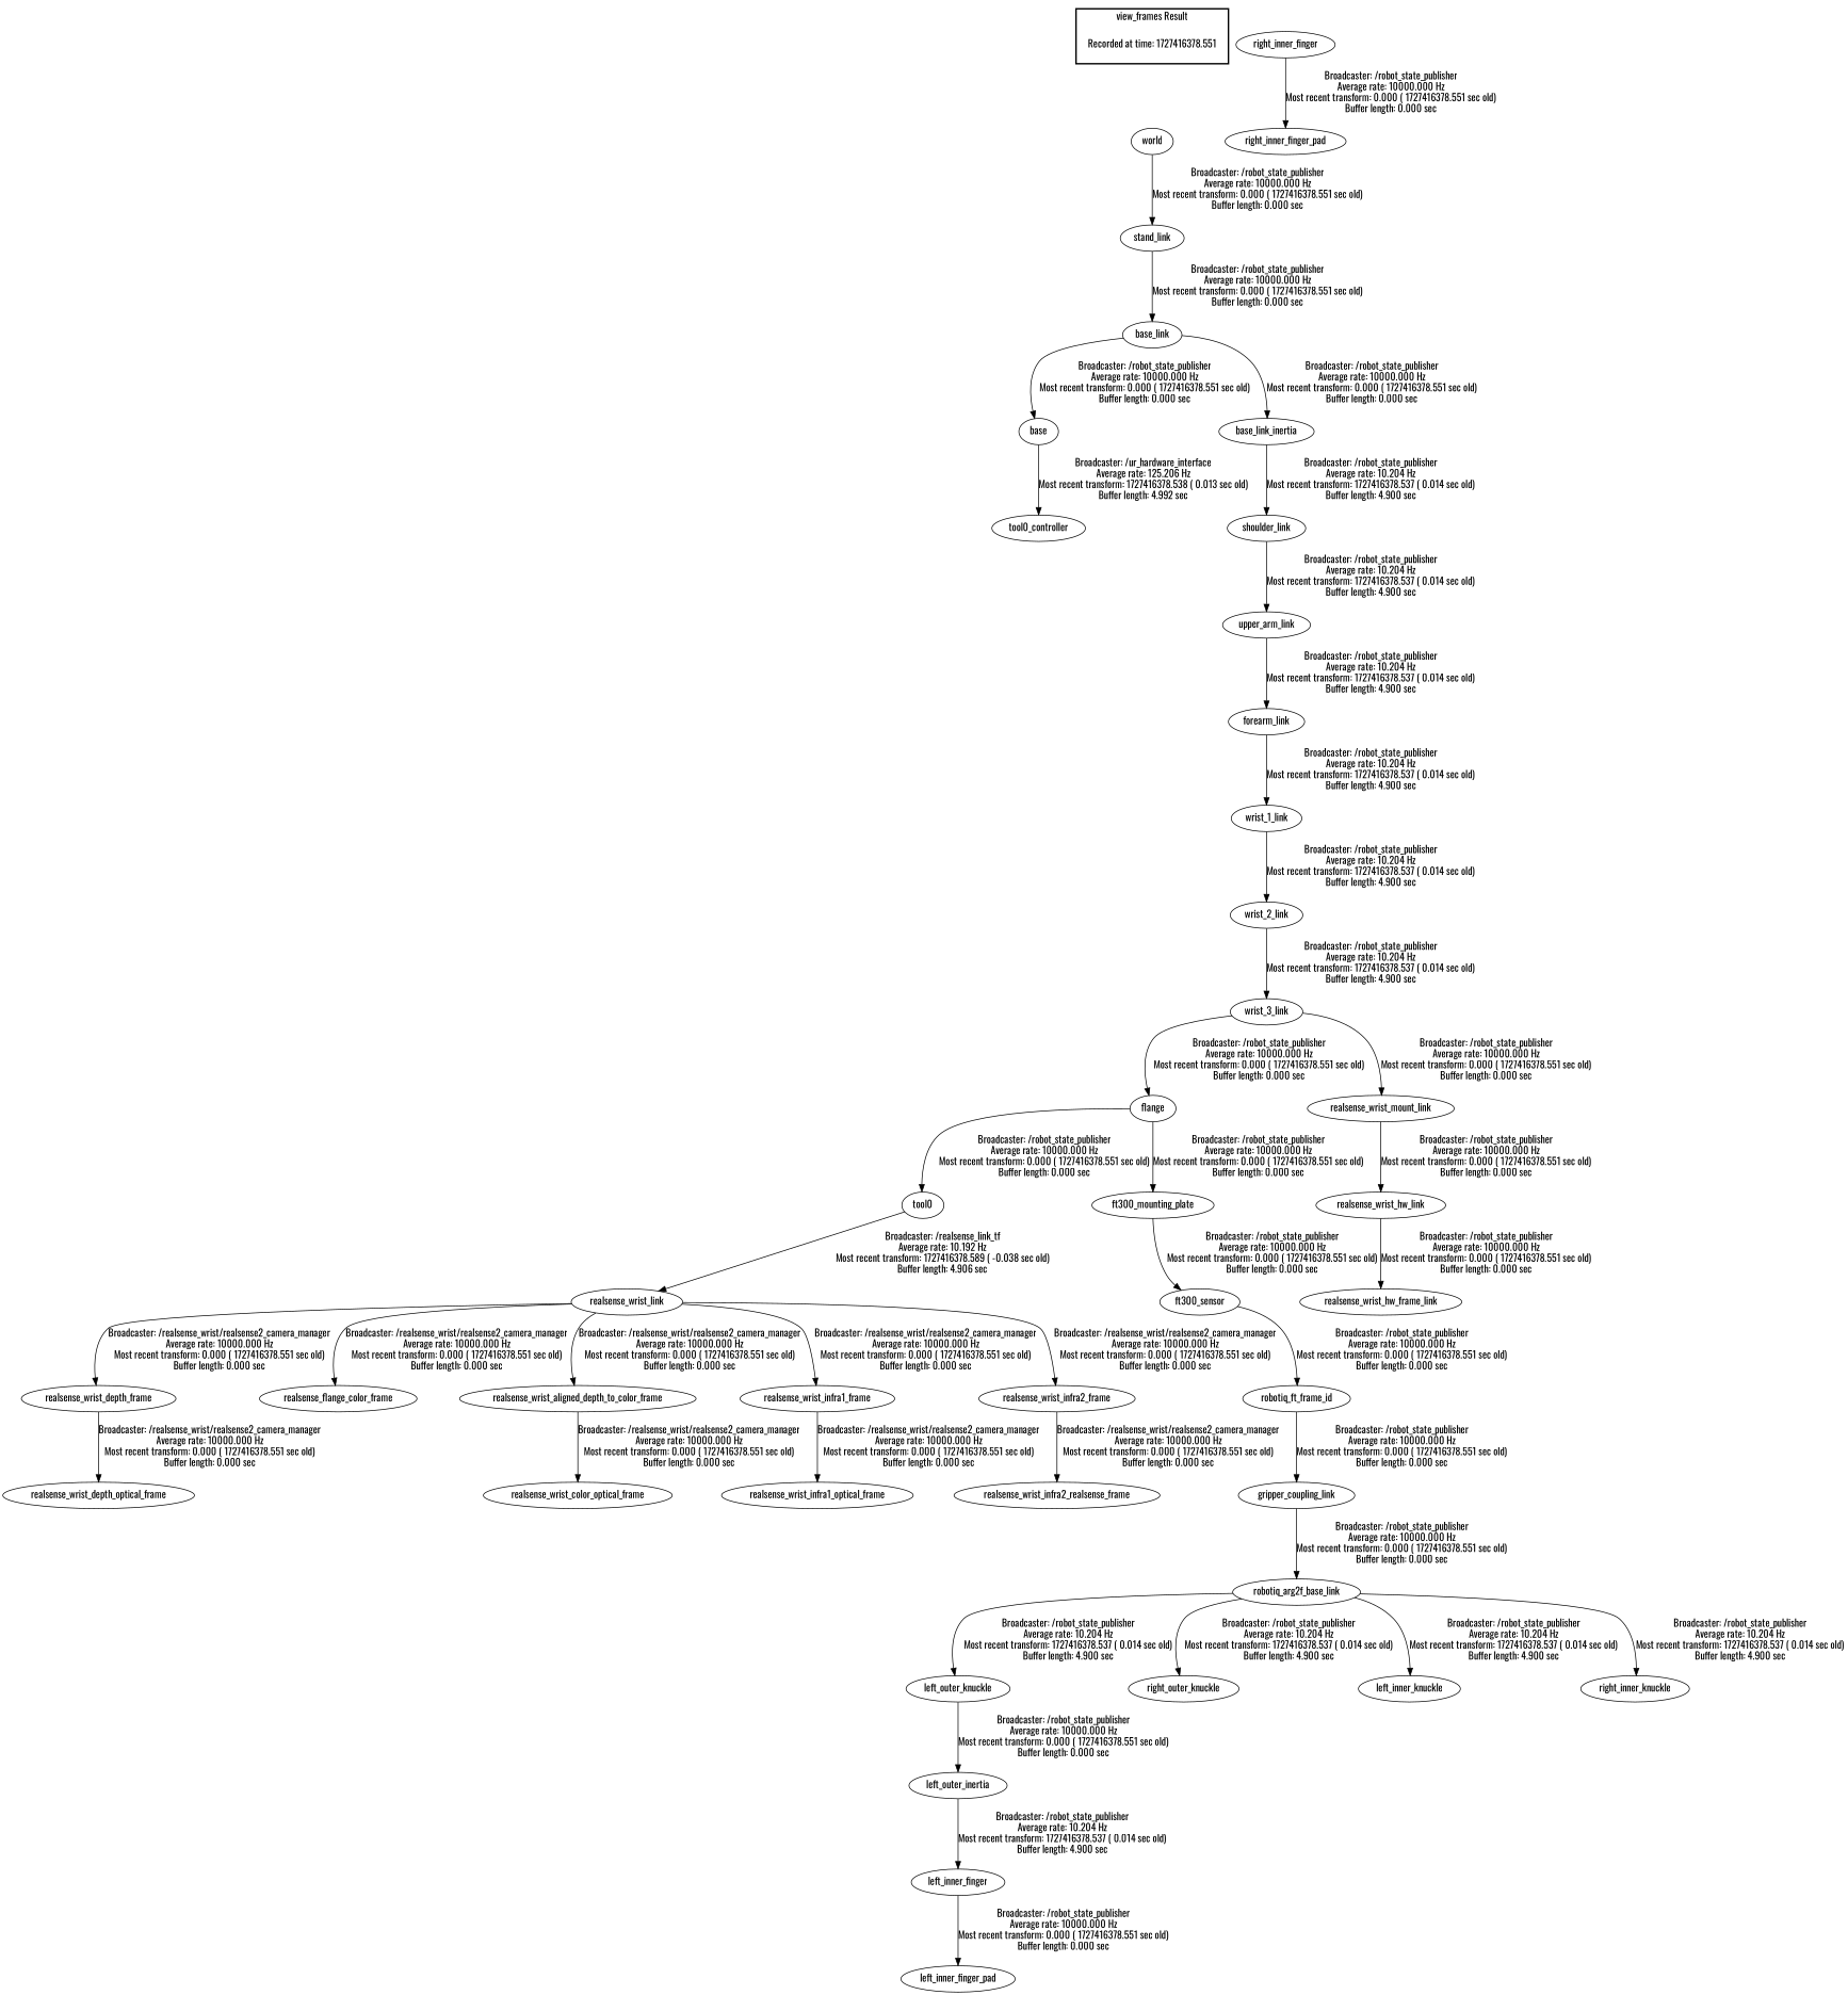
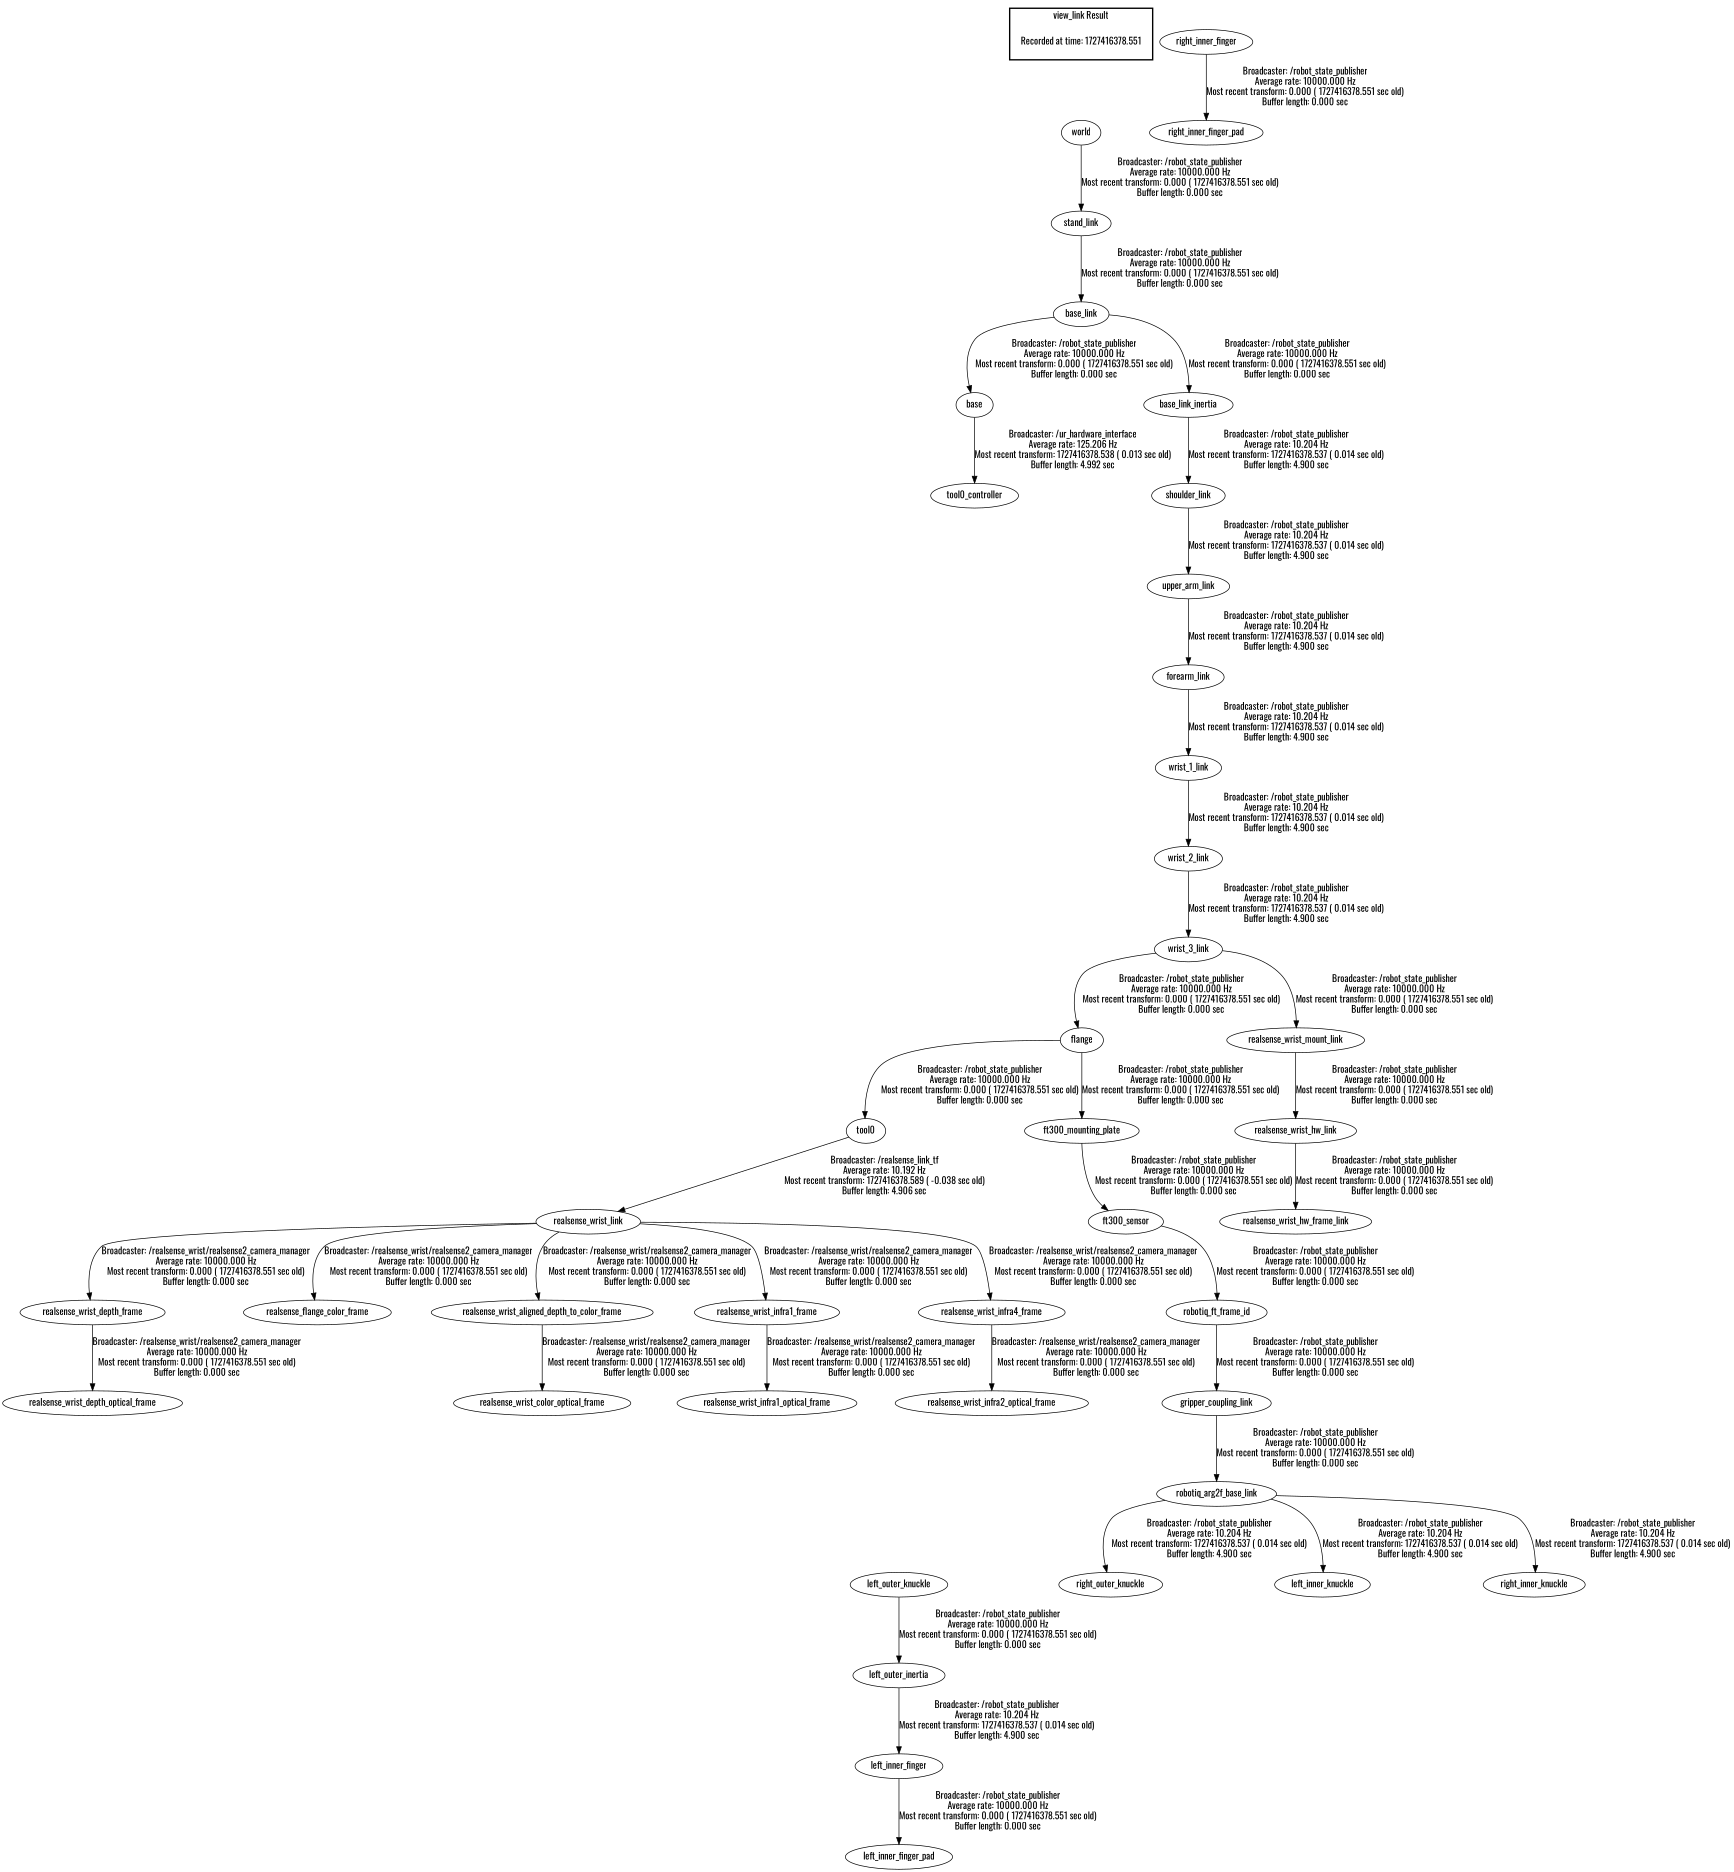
  digraph {
    fontname=Oswald
    node [fontname=Oswald]
    edge [fontname=Oswald]
    "Recorded at time: 1727416378.551" [shape=plaintext]
    world
    realsense_wrist_link
    realsense_wrist_depth_frame
    n5 [label=realsense_flange_color_frame]
    realsense_wrist_aligned_depth_to_color_frame
    realsense_wrist_infra1_frame
-   realsense_wrist_infra2_frame
+   realsense_wrist_infra2_frame [label=realsense_wrist_infra4_frame]
    realsense_wrist_depth_optical_frame
    realsense_wrist_color_optical_frame
    realsense_wrist_infra1_optical_frame
-   realsense_wrist_infra2_optical_frame [label=realsense_wrist_infra2_realsense_frame]
+   realsense_wrist_infra2_optical_frame
    tool0
    gripper_coupling_link
    robotiq_arg2f_base_link
    left_outer_knuckle
    right_outer_knuckle
    left_inner_knuckle
    right_inner_knuckle
    n20 [label=left_outer_inertia]
    robotiq_ft_frame_id
    base_link
    base
    base_link_inertia
    tool0_controller
    shoulder_link
    stand_link
    upper_arm_link
    flange
    ft300_mounting_plate
    wrist_3_link
    realsense_wrist_mount_link
    ft300_sensor
    realsense_wrist_hw_link
    wrist_2_link
    left_inner_finger
    left_inner_finger_pad
    realsense_wrist_hw_frame_link
    right_inner_finger
    right_inner_finger_pad
    forearm_link
    wrist_1_link
    subgraph cluster_1 {
      color=black
-     label="view_frames Result"
+     label="view_link Result"
      style=bold
      "Recorded at time: 1727416378.551"
    }
    "Recorded at time: 1727416378.551" -> world [style=invis]
    world -> stand_link [label="Broadcaster: /robot_state_publisher\nAverage rate: 10000.000 Hz\nMost recent transform: 0.000 ( 1727416378.551 sec old)\nBuffer length: 0.000 sec\n"]
    realsense_wrist_link -> realsense_wrist_depth_frame [label="Broadcaster: /realsense_wrist/realsense2_camera_manager\nAverage rate: 10000.000 Hz\nMost recent transform: 0.000 ( 1727416378.551 sec old)\nBuffer length: 0.000 sec\n"]
    realsense_wrist_link -> n5 [label="Broadcaster: /realsense_wrist/realsense2_camera_manager\nAverage rate: 10000.000 Hz\nMost recent transform: 0.000 ( 1727416378.551 sec old)\nBuffer length: 0.000 sec\n"]
    realsense_wrist_link -> realsense_wrist_aligned_depth_to_color_frame [label="Broadcaster: /realsense_wrist/realsense2_camera_manager\nAverage rate: 10000.000 Hz\nMost recent transform: 0.000 ( 1727416378.551 sec old)\nBuffer length: 0.000 sec\n"]
    realsense_wrist_link -> realsense_wrist_infra1_frame [label="Broadcaster: /realsense_wrist/realsense2_camera_manager\nAverage rate: 10000.000 Hz\nMost recent transform: 0.000 ( 1727416378.551 sec old)\nBuffer length: 0.000 sec\n"]
    realsense_wrist_link -> realsense_wrist_infra2_frame [label="Broadcaster: /realsense_wrist/realsense2_camera_manager\nAverage rate: 10000.000 Hz\nMost recent transform: 0.000 ( 1727416378.551 sec old)\nBuffer length: 0.000 sec\n"]
    realsense_wrist_depth_frame -> realsense_wrist_depth_optical_frame [label="Broadcaster: /realsense_wrist/realsense2_camera_manager\nAverage rate: 10000.000 Hz\nMost recent transform: 0.000 ( 1727416378.551 sec old)\nBuffer length: 0.000 sec\n"]
    realsense_wrist_aligned_depth_to_color_frame -> realsense_wrist_color_optical_frame [label="Broadcaster: /realsense_wrist/realsense2_camera_manager\nAverage rate: 10000.000 Hz\nMost recent transform: 0.000 ( 1727416378.551 sec old)\nBuffer length: 0.000 sec\n"]
    realsense_wrist_infra1_frame -> realsense_wrist_infra1_optical_frame [label="Broadcaster: /realsense_wrist/realsense2_camera_manager\nAverage rate: 10000.000 Hz\nMost recent transform: 0.000 ( 1727416378.551 sec old)\nBuffer length: 0.000 sec\n"]
    realsense_wrist_infra2_frame -> realsense_wrist_infra2_optical_frame [label="Broadcaster: /realsense_wrist/realsense2_camera_manager\nAverage rate: 10000.000 Hz\nMost recent transform: 0.000 ( 1727416378.551 sec old)\nBuffer length: 0.000 sec\n"]
    tool0 -> realsense_wrist_link [label="Broadcaster: /realsense_link_tf\nAverage rate: 10.192 Hz\nMost recent transform: 1727416378.589 ( -0.038 sec old)\nBuffer length: 4.906 sec\n"]
    gripper_coupling_link -> robotiq_arg2f_base_link [label="Broadcaster: /robot_state_publisher\nAverage rate: 10000.000 Hz\nMost recent transform: 0.000 ( 1727416378.551 sec old)\nBuffer length: 0.000 sec\n"]
-   robotiq_arg2f_base_link -> left_outer_knuckle [label="Broadcaster: /robot_state_publisher\nAverage rate: 10.204 Hz\nMost recent transform: 1727416378.537 ( 0.014 sec old)\nBuffer length: 4.900 sec\n"]
    robotiq_arg2f_base_link -> right_outer_knuckle [label="Broadcaster: /robot_state_publisher\nAverage rate: 10.204 Hz\nMost recent transform: 1727416378.537 ( 0.014 sec old)\nBuffer length: 4.900 sec\n"]
    robotiq_arg2f_base_link -> left_inner_knuckle [label="Broadcaster: /robot_state_publisher\nAverage rate: 10.204 Hz\nMost recent transform: 1727416378.537 ( 0.014 sec old)\nBuffer length: 4.900 sec\n"]
    robotiq_arg2f_base_link -> right_inner_knuckle [label="Broadcaster: /robot_state_publisher\nAverage rate: 10.204 Hz\nMost recent transform: 1727416378.537 ( 0.014 sec old)\nBuffer length: 4.900 sec\n"]
    left_outer_knuckle -> n20 [label="Broadcaster: /robot_state_publisher\nAverage rate: 10000.000 Hz\nMost recent transform: 0.000 ( 1727416378.551 sec old)\nBuffer length: 0.000 sec\n"]
    n20 -> left_inner_finger [label="Broadcaster: /robot_state_publisher\nAverage rate: 10.204 Hz\nMost recent transform: 1727416378.537 ( 0.014 sec old)\nBuffer length: 4.900 sec\n"]
    robotiq_ft_frame_id -> gripper_coupling_link [label="Broadcaster: /robot_state_publisher\nAverage rate: 10000.000 Hz\nMost recent transform: 0.000 ( 1727416378.551 sec old)\nBuffer length: 0.000 sec\n"]
    base_link -> base [label="Broadcaster: /robot_state_publisher\nAverage rate: 10000.000 Hz\nMost recent transform: 0.000 ( 1727416378.551 sec old)\nBuffer length: 0.000 sec\n"]
    base_link -> base_link_inertia [label="Broadcaster: /robot_state_publisher\nAverage rate: 10000.000 Hz\nMost recent transform: 0.000 ( 1727416378.551 sec old)\nBuffer length: 0.000 sec\n"]
    base -> tool0_controller [label="Broadcaster: /ur_hardware_interface\nAverage rate: 125.206 Hz\nMost recent transform: 1727416378.538 ( 0.013 sec old)\nBuffer length: 4.992 sec\n"]
    base_link_inertia -> shoulder_link [label="Broadcaster: /robot_state_publisher\nAverage rate: 10.204 Hz\nMost recent transform: 1727416378.537 ( 0.014 sec old)\nBuffer length: 4.900 sec\n"]
    shoulder_link -> upper_arm_link [label="Broadcaster: /robot_state_publisher\nAverage rate: 10.204 Hz\nMost recent transform: 1727416378.537 ( 0.014 sec old)\nBuffer length: 4.900 sec\n"]
    stand_link -> base_link [label="Broadcaster: /robot_state_publisher\nAverage rate: 10000.000 Hz\nMost recent transform: 0.000 ( 1727416378.551 sec old)\nBuffer length: 0.000 sec\n"]
    upper_arm_link -> forearm_link [label="Broadcaster: /robot_state_publisher\nAverage rate: 10.204 Hz\nMost recent transform: 1727416378.537 ( 0.014 sec old)\nBuffer length: 4.900 sec\n"]
    flange -> tool0 [label="Broadcaster: /robot_state_publisher\nAverage rate: 10000.000 Hz\nMost recent transform: 0.000 ( 1727416378.551 sec old)\nBuffer length: 0.000 sec\n"]
    flange -> ft300_mounting_plate [label="Broadcaster: /robot_state_publisher\nAverage rate: 10000.000 Hz\nMost recent transform: 0.000 ( 1727416378.551 sec old)\nBuffer length: 0.000 sec\n"]
    ft300_mounting_plate -> ft300_sensor [label="Broadcaster: /robot_state_publisher\nAverage rate: 10000.000 Hz\nMost recent transform: 0.000 ( 1727416378.551 sec old)\nBuffer length: 0.000 sec\n"]
    wrist_3_link -> flange [label="Broadcaster: /robot_state_publisher\nAverage rate: 10000.000 Hz\nMost recent transform: 0.000 ( 1727416378.551 sec old)\nBuffer length: 0.000 sec\n"]
    wrist_3_link -> realsense_wrist_mount_link [label="Broadcaster: /robot_state_publisher\nAverage rate: 10000.000 Hz\nMost recent transform: 0.000 ( 1727416378.551 sec old)\nBuffer length: 0.000 sec\n"]
    realsense_wrist_mount_link -> realsense_wrist_hw_link [label="Broadcaster: /robot_state_publisher\nAverage rate: 10000.000 Hz\nMost recent transform: 0.000 ( 1727416378.551 sec old)\nBuffer length: 0.000 sec\n"]
    ft300_sensor -> robotiq_ft_frame_id [label="Broadcaster: /robot_state_publisher\nAverage rate: 10000.000 Hz\nMost recent transform: 0.000 ( 1727416378.551 sec old)\nBuffer length: 0.000 sec\n"]
    realsense_wrist_hw_link -> realsense_wrist_hw_frame_link [label="Broadcaster: /robot_state_publisher\nAverage rate: 10000.000 Hz\nMost recent transform: 0.000 ( 1727416378.551 sec old)\nBuffer length: 0.000 sec\n"]
    wrist_2_link -> wrist_3_link [label="Broadcaster: /robot_state_publisher\nAverage rate: 10.204 Hz\nMost recent transform: 1727416378.537 ( 0.014 sec old)\nBuffer length: 4.900 sec\n"]
    left_inner_finger -> left_inner_finger_pad [label="Broadcaster: /robot_state_publisher\nAverage rate: 10000.000 Hz\nMost recent transform: 0.000 ( 1727416378.551 sec old)\nBuffer length: 0.000 sec\n"]
    right_inner_finger -> right_inner_finger_pad [label="Broadcaster: /robot_state_publisher\nAverage rate: 10000.000 Hz\nMost recent transform: 0.000 ( 1727416378.551 sec old)\nBuffer length: 0.000 sec\n"]
    forearm_link -> wrist_1_link [label="Broadcaster: /robot_state_publisher\nAverage rate: 10.204 Hz\nMost recent transform: 1727416378.537 ( 0.014 sec old)\nBuffer length: 4.900 sec\n"]
    wrist_1_link -> wrist_2_link [label="Broadcaster: /robot_state_publisher\nAverage rate: 10.204 Hz\nMost recent transform: 1727416378.537 ( 0.014 sec old)\nBuffer length: 4.900 sec\n"]
  }
